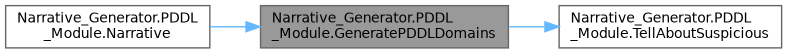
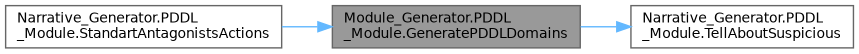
  digraph {
    rankdir=LR
    node [color=grey40 fillcolor=white fontname=Helvetica fontsize=10 shape=box style=filled]
    edge [color=steelblue1 fontname=Helvetica fontsize=10 labelfontname=Helvetica labelfontsize=10 style=solid]
-   n1 [color=gray40 fillcolor=grey60 fontcolor=black height=0.2 label="Narrative_Generator.PDDL\l_Module.GeneratePDDLDomains" width=0.4]
+   n1 [color=gray40 fillcolor=grey60 fontcolor=black height=0.2 label="Module_Generator.PDDL\l_Module.GeneratePDDLDomains" width=0.4]
    n2 [height=0.2 label="Narrative_Generator.PDDL\l_Module.TellAboutSuspicious" width=0.4]
-   n3 [height=0.2 label="Narrative_Generator.PDDL\l_Module.Narrative" width=0.4]
+   n3 [height=0.2 label="Narrative_Generator.PDDL\l_Module.StandartAntagonistsActions" width=0.4]
    n1 -> n2
    n3 -> n1
  }
